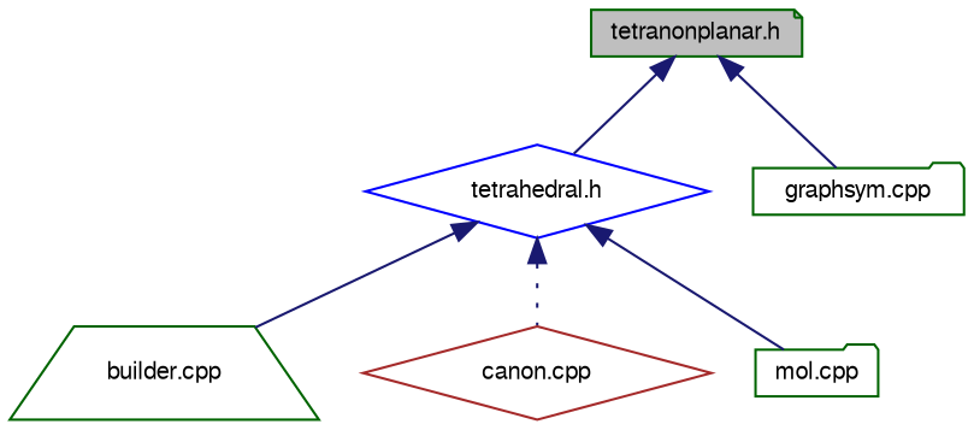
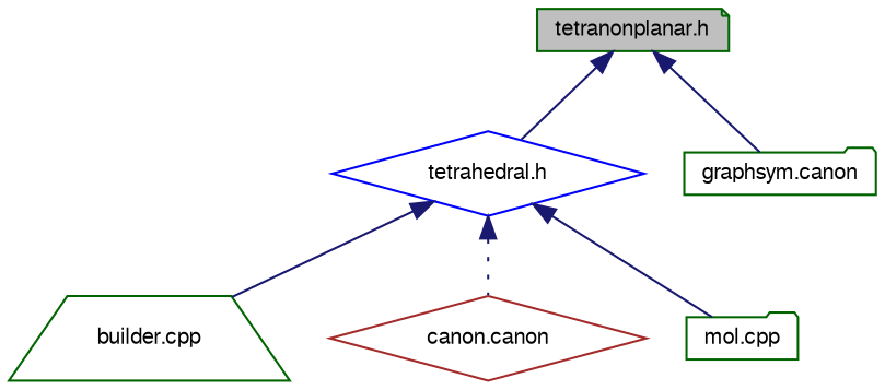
  digraph {
    node [color=darkgreen fillcolor=white fontname=FreeSans fontsize=10 shape=diamond style=filled]
    edge [color=midnightblue dir=back fontname=FreeSans fontsize=10 labelfontname=FreeSans labelfontsize=10 style=solid]
    n1 [fillcolor=grey75 fontcolor=black height=0.2 label="tetranonplanar.h" shape=note width=0.4]
    n2 [color=blue height=0.2 label="tetrahedral.h" width=0.4]
-   n3 [height=0.2 label="graphsym.cpp" shape=folder width=0.4]
+   n3 [height=0.2 label="graphsym.canon" shape=folder width=0.4]
    n4 [height=0.2 label="builder.cpp" shape=trapezium width=0.4]
-   n5 [color=brown height=0.2 label="canon.cpp" width=0.4]
+   n5 [color=brown height=0.2 label="canon.canon" width=0.4]
    n6 [height=0.2 label="mol.cpp" shape=folder width=0.4]
    n1 -> n2
    n1 -> n3
    n2 -> n4
    n2 -> n5 [style=dotted]
    n2 -> n6
  }
